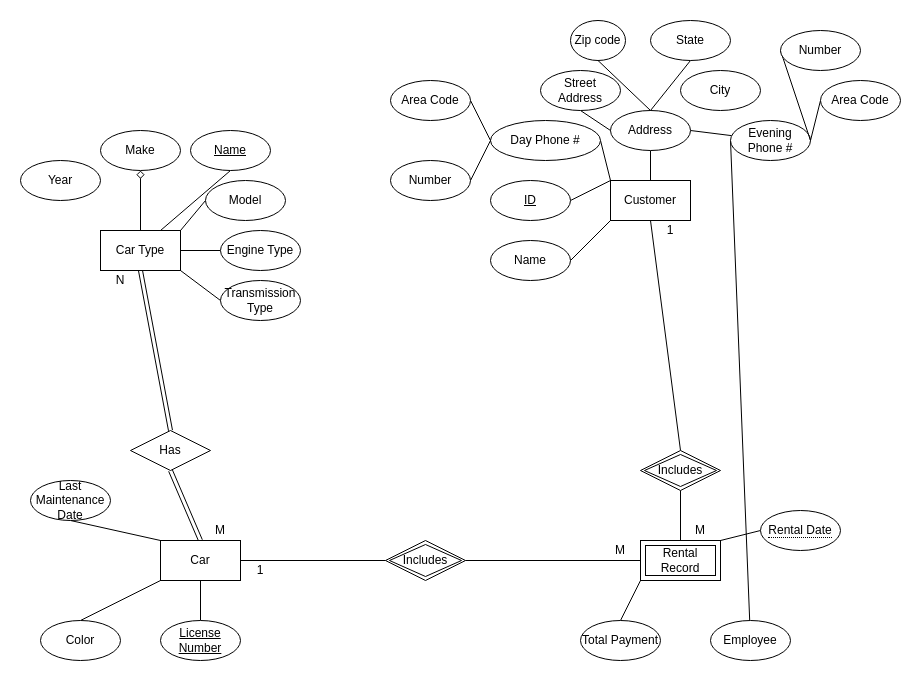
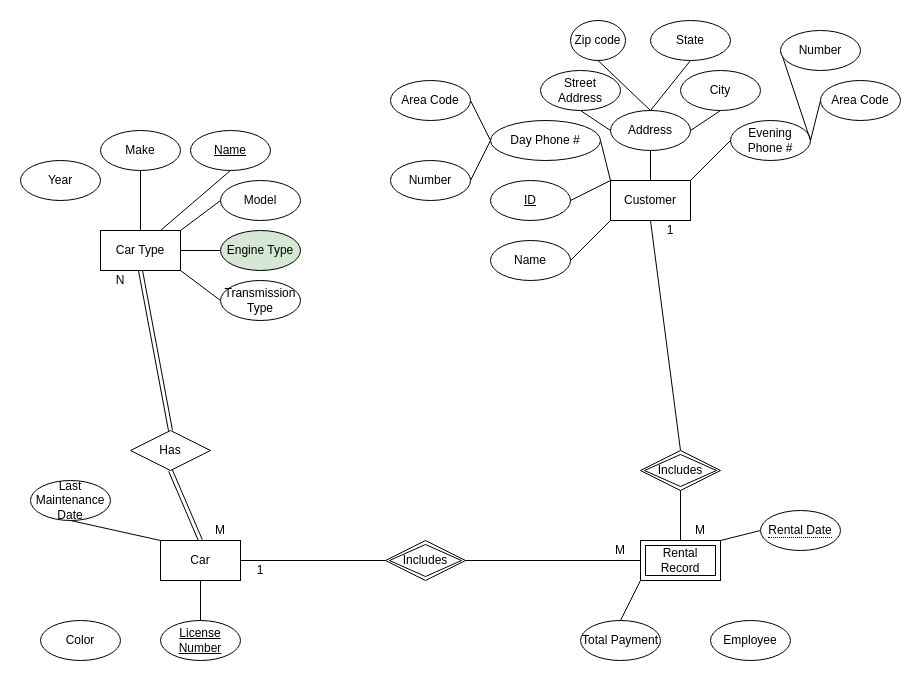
  <mxCell id="0" />
  <mxCell id="1" parent="0" />
  <mxCell id="2" value="Customer" style="rounded=0;whiteSpace=wrap;html=1;" vertex="1" parent="1"><mxGeometry x="610" y="180" width="80" height="40" as="geometry" /></mxCell>
  <mxCell id="3" style="edgeStyle=none;rounded=0;orthogonalLoop=1;jettySize=auto;html=1;exitX=1;exitY=0;exitDx=0;exitDy=0;entryX=0;entryY=0.5;entryDx=0;entryDy=0;endArrow=none;endFill=0;" edge="1" parent="1" source="8" target="41"><mxGeometry relative="1" as="geometry" /></mxCell>
  <mxCell id="4" style="edgeStyle=none;rounded=0;orthogonalLoop=1;jettySize=auto;html=1;exitX=1;exitY=0.5;exitDx=0;exitDy=0;entryX=0;entryY=0.5;entryDx=0;entryDy=0;endArrow=none;endFill=0;" edge="1" parent="1" source="8" target="43"><mxGeometry relative="1" as="geometry" /></mxCell>
  <mxCell id="5" style="edgeStyle=none;rounded=0;orthogonalLoop=1;jettySize=auto;html=1;exitX=1;exitY=1;exitDx=0;exitDy=0;entryX=0;entryY=0.5;entryDx=0;entryDy=0;endArrow=none;endFill=0;" edge="1" parent="1" source="8" target="44"><mxGeometry relative="1" as="geometry" /></mxCell>
- <mxCell id="6" value="" style="edgeStyle=none;rounded=0;orthogonalLoop=1;jettySize=auto;html=1;endArrow=diamond;endFill=0;exitX=0.5;exitY=0;exitDx=0;exitDy=0;" edge="1" parent="1" source="8" target="40"><mxGeometry relative="1" as="geometry"><mxPoint x="140" y="220" as="sourcePoint" /></mxGeometry></mxCell>
+ <mxCell id="6" value="" style="edgeStyle=none;rounded=0;orthogonalLoop=1;jettySize=auto;html=1;endArrow=none;endFill=0;exitX=0.5;exitY=0;exitDx=0;exitDy=0;" edge="1" parent="1" source="8" target="40"><mxGeometry relative="1" as="geometry"><mxPoint x="140" y="220" as="sourcePoint" /></mxGeometry></mxCell>
  <mxCell id="7" style="edgeStyle=none;rounded=0;orthogonalLoop=1;jettySize=auto;html=1;exitX=0.75;exitY=0;exitDx=0;exitDy=0;entryX=0.5;entryY=1;entryDx=0;entryDy=0;endArrow=none;endFill=0;" edge="1" parent="1" source="8" target="14"><mxGeometry relative="1" as="geometry" /></mxCell>
  <mxCell id="8" value="Car Type" style="rounded=0;whiteSpace=wrap;html=1;" vertex="1" parent="1"><mxGeometry x="100" y="230" width="80" height="40" as="geometry" /></mxCell>
  <mxCell id="9" style="edgeStyle=none;rounded=0;orthogonalLoop=1;jettySize=auto;html=1;exitX=0.5;exitY=0;exitDx=0;exitDy=0;entryX=0.5;entryY=1;entryDx=0;entryDy=0;endArrow=none;endFill=0;shape=link;" edge="1" parent="1" source="11" target="56"><mxGeometry relative="1" as="geometry" /></mxCell>
  <mxCell id="10" style="edgeStyle=none;rounded=0;orthogonalLoop=1;jettySize=auto;html=1;exitX=0.5;exitY=1;exitDx=0;exitDy=0;entryX=0.5;entryY=0;entryDx=0;entryDy=0;endArrow=none;endFill=0;" edge="1" parent="1" source="11" target="15"><mxGeometry relative="1" as="geometry" /></mxCell>
  <mxCell id="11" value="Car" style="rounded=0;whiteSpace=wrap;html=1;" vertex="1" parent="1"><mxGeometry x="160" y="540" width="80" height="40" as="geometry" /></mxCell>
  <mxCell id="12" style="edgeStyle=none;rounded=0;orthogonalLoop=1;jettySize=auto;html=1;exitX=1;exitY=0.5;exitDx=0;exitDy=0;entryX=0;entryY=0;entryDx=0;entryDy=0;endArrow=none;endFill=0;" edge="1" parent="1" source="13" target="2"><mxGeometry relative="1" as="geometry" /></mxCell>
  <mxCell id="13" value="ID" style="ellipse;whiteSpace=wrap;html=1;align=center;fontStyle=4;" vertex="1" parent="1"><mxGeometry x="490" y="180" width="80" height="40" as="geometry" /></mxCell>
  <mxCell id="14" value="Name" style="ellipse;whiteSpace=wrap;html=1;align=center;fontStyle=4;" vertex="1" parent="1"><mxGeometry x="190" y="130" width="80" height="40" as="geometry" /></mxCell>
  <mxCell id="15" value="License Number" style="ellipse;whiteSpace=wrap;html=1;align=center;fontStyle=4;" vertex="1" parent="1"><mxGeometry x="160" y="620" width="80" height="40" as="geometry" /></mxCell>
  <mxCell id="16" style="rounded=0;orthogonalLoop=1;jettySize=auto;html=1;exitX=1;exitY=0.5;exitDx=0;exitDy=0;entryX=0;entryY=1;entryDx=0;entryDy=0;endArrow=none;endFill=0;" edge="1" parent="1" source="17" target="2"><mxGeometry relative="1" as="geometry" /></mxCell>
  <mxCell id="17" value="Name" style="ellipse;whiteSpace=wrap;html=1;align=center;" vertex="1" parent="1"><mxGeometry x="490" y="240" width="80" height="40" as="geometry" /></mxCell>
  <mxCell id="18" style="edgeStyle=none;rounded=0;orthogonalLoop=1;jettySize=auto;html=1;exitX=0.5;exitY=1;exitDx=0;exitDy=0;entryX=0.5;entryY=0;entryDx=0;entryDy=0;endArrow=none;endFill=0;" edge="1" parent="1" source="20" target="2"><mxGeometry relative="1" as="geometry" /></mxCell>
- <mxCell id="19" style="edgeStyle=none;rounded=0;orthogonalLoop=1;jettySize=auto;html=1;exitX=1;exitY=0.5;exitDx=0;exitDy=0;endArrow=none;endFill=0;" edge="1" parent="1" source="20" target="25"><mxGeometry relative="1" as="geometry" /></mxCell>
+ <mxCell id="19" style="edgeStyle=none;rounded=0;orthogonalLoop=1;jettySize=auto;html=1;exitX=1;exitY=0.5;exitDx=0;exitDy=0;entryX=0.5;entryY=1;entryDx=0;entryDy=0;endArrow=none;endFill=0;" edge="1" parent="1" source="20" target="28"><mxGeometry relative="1" as="geometry" /></mxCell>
  <mxCell id="20" value="Address" style="ellipse;whiteSpace=wrap;html=1;align=center;" vertex="1" parent="1"><mxGeometry x="610" y="110" width="80" height="40" as="geometry" /></mxCell>
  <mxCell id="21" style="edgeStyle=none;rounded=0;orthogonalLoop=1;jettySize=auto;html=1;exitX=1;exitY=0.5;exitDx=0;exitDy=0;endArrow=none;endFill=0;" edge="1" parent="1" source="22"><mxGeometry relative="1" as="geometry"><mxPoint x="610" y="180" as="targetPoint" /></mxGeometry></mxCell>
  <mxCell id="22" value="Day Phone #" style="ellipse;whiteSpace=wrap;html=1;align=center;" vertex="1" parent="1"><mxGeometry x="490" y="120" width="110" height="40" as="geometry" /></mxCell>
- <mxCell id="23" style="edgeStyle=none;rounded=0;orthogonalLoop=1;jettySize=auto;html=1;exitX=0;exitY=0.5;exitDx=0;exitDy=0;endArrow=none;endFill=0;" edge="1" parent="1" source="25" target="50"><mxGeometry relative="1" as="geometry" /></mxCell>
+ <mxCell id="23" style="edgeStyle=none;rounded=0;orthogonalLoop=1;jettySize=auto;html=1;exitX=0;exitY=0.5;exitDx=0;exitDy=0;entryX=1;entryY=0;entryDx=0;entryDy=0;endArrow=none;endFill=0;" edge="1" parent="1" source="25" target="2"><mxGeometry relative="1" as="geometry" /></mxCell>
  <mxCell id="24" style="edgeStyle=none;rounded=0;orthogonalLoop=1;jettySize=auto;html=1;exitX=1;exitY=0.5;exitDx=0;exitDy=0;entryX=0;entryY=0.5;entryDx=0;entryDy=0;endArrow=none;endFill=0;" edge="1" parent="1" source="25" target="37"><mxGeometry relative="1" as="geometry" /></mxCell>
  <mxCell id="25" value="Evening Phone #" style="ellipse;whiteSpace=wrap;html=1;align=center;" vertex="1" parent="1"><mxGeometry x="730" y="120" width="80" height="40" as="geometry" /></mxCell>
  <mxCell id="26" style="edgeStyle=none;rounded=0;orthogonalLoop=1;jettySize=auto;html=1;exitX=0.5;exitY=1;exitDx=0;exitDy=0;entryX=0.5;entryY=0;entryDx=0;entryDy=0;endArrow=none;endFill=0;" edge="1" parent="1" source="27" target="20"><mxGeometry relative="1" as="geometry" /></mxCell>
  <mxCell id="27" value="Zip code" style="ellipse;whiteSpace=wrap;html=1;align=center;" vertex="1" parent="1"><mxGeometry x="570" y="20" width="55" height="40" as="geometry" /></mxCell>
  <mxCell id="28" value="City" style="ellipse;whiteSpace=wrap;html=1;align=center;" vertex="1" parent="1"><mxGeometry x="680" y="70" width="80" height="40" as="geometry" /></mxCell>
  <mxCell id="29" style="edgeStyle=none;rounded=0;orthogonalLoop=1;jettySize=auto;html=1;exitX=0.5;exitY=1;exitDx=0;exitDy=0;endArrow=none;endFill=0;" edge="1" parent="1" source="30"><mxGeometry relative="1" as="geometry"><mxPoint x="650" y="110" as="targetPoint" /></mxGeometry></mxCell>
  <mxCell id="30" value="State" style="ellipse;whiteSpace=wrap;html=1;align=center;" vertex="1" parent="1"><mxGeometry x="650" y="20" width="80" height="40" as="geometry" /></mxCell>
  <mxCell id="31" style="edgeStyle=none;rounded=0;orthogonalLoop=1;jettySize=auto;html=1;exitX=0.5;exitY=1;exitDx=0;exitDy=0;entryX=0;entryY=0.5;entryDx=0;entryDy=0;endArrow=none;endFill=0;" edge="1" parent="1" source="32" target="20"><mxGeometry relative="1" as="geometry" /></mxCell>
  <mxCell id="32" value="Street Address" style="ellipse;whiteSpace=wrap;html=1;align=center;" vertex="1" parent="1"><mxGeometry x="540" y="70" width="80" height="40" as="geometry" /></mxCell>
  <mxCell id="33" style="edgeStyle=none;rounded=0;orthogonalLoop=1;jettySize=auto;html=1;exitX=1;exitY=0.5;exitDx=0;exitDy=0;entryX=0;entryY=0.5;entryDx=0;entryDy=0;endArrow=none;endFill=0;" edge="1" parent="1" source="34" target="22"><mxGeometry relative="1" as="geometry" /></mxCell>
  <mxCell id="34" value="Area Code" style="ellipse;whiteSpace=wrap;html=1;align=center;" vertex="1" parent="1"><mxGeometry x="390" y="80" width="80" height="40" as="geometry" /></mxCell>
  <mxCell id="35" style="edgeStyle=none;rounded=0;orthogonalLoop=1;jettySize=auto;html=1;exitX=1;exitY=0.5;exitDx=0;exitDy=0;entryX=0;entryY=0.5;entryDx=0;entryDy=0;endArrow=none;endFill=0;" edge="1" parent="1" source="36" target="22"><mxGeometry relative="1" as="geometry" /></mxCell>
  <mxCell id="36" value="Number" style="ellipse;whiteSpace=wrap;html=1;align=center;" vertex="1" parent="1"><mxGeometry x="390" y="160" width="80" height="40" as="geometry" /></mxCell>
  <mxCell id="37" value="Area Code" style="ellipse;whiteSpace=wrap;html=1;align=center;" vertex="1" parent="1"><mxGeometry x="820" y="80" width="80" height="40" as="geometry" /></mxCell>
  <mxCell id="38" style="edgeStyle=none;rounded=0;orthogonalLoop=1;jettySize=auto;html=1;exitX=0;exitY=0.5;exitDx=0;exitDy=0;entryX=1;entryY=0.5;entryDx=0;entryDy=0;endArrow=none;endFill=0;" edge="1" parent="1" source="39" target="25"><mxGeometry relative="1" as="geometry" /></mxCell>
  <mxCell id="39" value="Number" style="ellipse;whiteSpace=wrap;html=1;align=center;" vertex="1" parent="1"><mxGeometry x="780" y="30" width="80" height="40" as="geometry" /></mxCell>
  <mxCell id="40" value="Make" style="ellipse;whiteSpace=wrap;html=1;align=center;" vertex="1" parent="1"><mxGeometry x="100" y="130" width="80" height="40" as="geometry" /></mxCell>
- <mxCell id="41" value="Model" style="ellipse;whiteSpace=wrap;html=1;align=center;" vertex="1" parent="1"><mxGeometry x="205" y="180" width="80" height="40" as="geometry" /></mxCell>
+ <mxCell id="41" value="Model" style="ellipse;whiteSpace=wrap;html=1;align=center;" vertex="1" parent="1"><mxGeometry x="220" y="180" width="80" height="40" as="geometry" /></mxCell>
  <mxCell id="42" value="Year" style="ellipse;whiteSpace=wrap;html=1;align=center;" vertex="1" parent="1"><mxGeometry x="20" y="160" width="80" height="40" as="geometry" /></mxCell>
- <mxCell id="43" value="Engine Type" style="ellipse;whiteSpace=wrap;html=1;align=center;" vertex="1" parent="1"><mxGeometry x="220" y="230" width="80" height="40" as="geometry" /></mxCell>
+ <mxCell id="43" value="Engine Type" style="ellipse;whiteSpace=wrap;html=1;align=center;fillColor=#d5e8d4;" vertex="1" parent="1"><mxGeometry x="220" y="230" width="80" height="40" as="geometry" /></mxCell>
  <mxCell id="44" value="Transmission Type" style="ellipse;whiteSpace=wrap;html=1;align=center;" vertex="1" parent="1"><mxGeometry x="220" y="280" width="80" height="40" as="geometry" /></mxCell>
- <mxCell id="45" style="edgeStyle=none;rounded=0;orthogonalLoop=1;jettySize=auto;html=1;exitX=0.5;exitY=0;exitDx=0;exitDy=0;entryX=0;entryY=1;entryDx=0;entryDy=0;endArrow=none;endFill=0;" edge="1" parent="1" source="46" target="11"><mxGeometry relative="1" as="geometry" /></mxCell>
  <mxCell id="46" value="Color" style="ellipse;whiteSpace=wrap;html=1;align=center;" vertex="1" parent="1"><mxGeometry x="40" y="620" width="80" height="40" as="geometry" /></mxCell>
  <mxCell id="47" style="edgeStyle=none;rounded=0;orthogonalLoop=1;jettySize=auto;html=1;exitX=0.5;exitY=1;exitDx=0;exitDy=0;entryX=0;entryY=0;entryDx=0;entryDy=0;endArrow=none;endFill=0;" edge="1" parent="1" source="48" target="11"><mxGeometry relative="1" as="geometry" /></mxCell>
  <mxCell id="48" value="Last Maintenance Date" style="ellipse;whiteSpace=wrap;html=1;align=center;" vertex="1" parent="1"><mxGeometry x="30" y="480" width="80" height="40" as="geometry" /></mxCell>
  <mxCell id="49" value="Rental Record" style="shape=ext;margin=3;double=1;whiteSpace=wrap;html=1;align=center;" vertex="1" parent="1"><mxGeometry x="640" y="540" width="80" height="40" as="geometry" /></mxCell>
  <mxCell id="50" value="Employee" style="ellipse;whiteSpace=wrap;html=1;align=center;" vertex="1" parent="1"><mxGeometry x="710" y="620" width="80" height="40" as="geometry" /></mxCell>
  <mxCell id="51" style="edgeStyle=none;rounded=0;orthogonalLoop=1;jettySize=auto;html=1;exitX=0.5;exitY=0;exitDx=0;exitDy=0;entryX=0;entryY=1;entryDx=0;entryDy=0;endArrow=none;endFill=0;" edge="1" parent="1" source="52" target="49"><mxGeometry relative="1" as="geometry" /></mxCell>
  <mxCell id="52" value="Total Payment" style="ellipse;whiteSpace=wrap;html=1;align=center;" vertex="1" parent="1"><mxGeometry x="580" y="620" width="80" height="40" as="geometry" /></mxCell>
  <mxCell id="53" style="edgeStyle=none;rounded=0;orthogonalLoop=1;jettySize=auto;html=1;exitX=0;exitY=0.5;exitDx=0;exitDy=0;entryX=1;entryY=0;entryDx=0;entryDy=0;endArrow=none;endFill=0;" edge="1" parent="1" source="54" target="49"><mxGeometry relative="1" as="geometry" /></mxCell>
  <mxCell id="54" value="&lt;span style=&quot;border-bottom: 1px dotted&quot;&gt;Rental Date&lt;br&gt;&lt;/span&gt;" style="ellipse;whiteSpace=wrap;html=1;align=center;" vertex="1" parent="1"><mxGeometry x="760" y="510" width="80" height="40" as="geometry" /></mxCell>
  <mxCell id="55" style="edgeStyle=none;rounded=0;orthogonalLoop=1;jettySize=auto;html=1;exitX=0.5;exitY=0;exitDx=0;exitDy=0;entryX=0.5;entryY=1;entryDx=0;entryDy=0;endArrow=none;endFill=0;shape=link;" edge="1" parent="1" source="56" target="8"><mxGeometry relative="1" as="geometry" /></mxCell>
  <mxCell id="56" value="Has" style="shape=rhombus;perimeter=rhombusPerimeter;whiteSpace=wrap;html=1;align=center;" vertex="1" parent="1"><mxGeometry x="130" y="430" width="80" height="40" as="geometry" /></mxCell>
  <mxCell id="57" style="edgeStyle=none;rounded=0;orthogonalLoop=1;jettySize=auto;html=1;exitX=0.5;exitY=0;exitDx=0;exitDy=0;entryX=0.5;entryY=1;entryDx=0;entryDy=0;endArrow=none;endFill=0;" edge="1" parent="1" source="59" target="2"><mxGeometry relative="1" as="geometry" /></mxCell>
  <mxCell id="58" style="edgeStyle=none;rounded=0;orthogonalLoop=1;jettySize=auto;html=1;exitX=0.5;exitY=1;exitDx=0;exitDy=0;entryX=0.5;entryY=0;entryDx=0;entryDy=0;endArrow=none;endFill=0;" edge="1" parent="1" source="59" target="49"><mxGeometry relative="1" as="geometry" /></mxCell>
  <mxCell id="59" value="Includes" style="shape=rhombus;double=1;perimeter=rhombusPerimeter;whiteSpace=wrap;html=1;align=center;" vertex="1" parent="1"><mxGeometry x="640" y="450" width="80" height="40" as="geometry" /></mxCell>
  <mxCell id="60" style="edgeStyle=none;rounded=0;orthogonalLoop=1;jettySize=auto;html=1;exitX=1;exitY=0.5;exitDx=0;exitDy=0;entryX=0;entryY=0.5;entryDx=0;entryDy=0;endArrow=none;endFill=0;" edge="1" parent="1" source="62" target="49"><mxGeometry relative="1" as="geometry" /></mxCell>
  <mxCell id="61" style="edgeStyle=none;rounded=0;orthogonalLoop=1;jettySize=auto;html=1;exitX=0;exitY=0.5;exitDx=0;exitDy=0;entryX=1;entryY=0.5;entryDx=0;entryDy=0;endArrow=none;endFill=0;" edge="1" parent="1" source="62" target="11"><mxGeometry relative="1" as="geometry" /></mxCell>
  <mxCell id="62" value="Includes" style="shape=rhombus;double=1;perimeter=rhombusPerimeter;whiteSpace=wrap;html=1;align=center;" vertex="1" parent="1"><mxGeometry x="385" y="540" width="80" height="40" as="geometry" /></mxCell>
  <mxCell id="63" value="M" style="text;html=1;strokeColor=none;fillColor=none;align=center;verticalAlign=middle;whiteSpace=wrap;rounded=0;" vertex="1" parent="1"><mxGeometry x="200" y="520" width="40" height="20" as="geometry" /></mxCell>
  <mxCell id="64" value="N" style="text;html=1;strokeColor=none;fillColor=none;align=center;verticalAlign=middle;whiteSpace=wrap;rounded=0;" vertex="1" parent="1"><mxGeometry x="100" y="270" width="40" height="20" as="geometry" /></mxCell>
  <mxCell id="65" value="M" style="text;html=1;strokeColor=none;fillColor=none;align=center;verticalAlign=middle;whiteSpace=wrap;rounded=0;" vertex="1" parent="1"><mxGeometry x="600" y="540" width="40" height="20" as="geometry" /></mxCell>
  <mxCell id="66" value="1" style="text;html=1;strokeColor=none;fillColor=none;align=center;verticalAlign=middle;whiteSpace=wrap;rounded=0;" vertex="1" parent="1"><mxGeometry x="240" y="560" width="40" height="20" as="geometry" /></mxCell>
  <mxCell id="67" value="M" style="text;html=1;strokeColor=none;fillColor=none;align=center;verticalAlign=middle;whiteSpace=wrap;rounded=0;" vertex="1" parent="1"><mxGeometry x="680" y="520" width="40" height="20" as="geometry" /></mxCell>
  <mxCell id="68" value="1" style="text;html=1;strokeColor=none;fillColor=none;align=center;verticalAlign=middle;whiteSpace=wrap;rounded=0;" vertex="1" parent="1"><mxGeometry x="650" y="220" width="40" height="20" as="geometry" /></mxCell>
